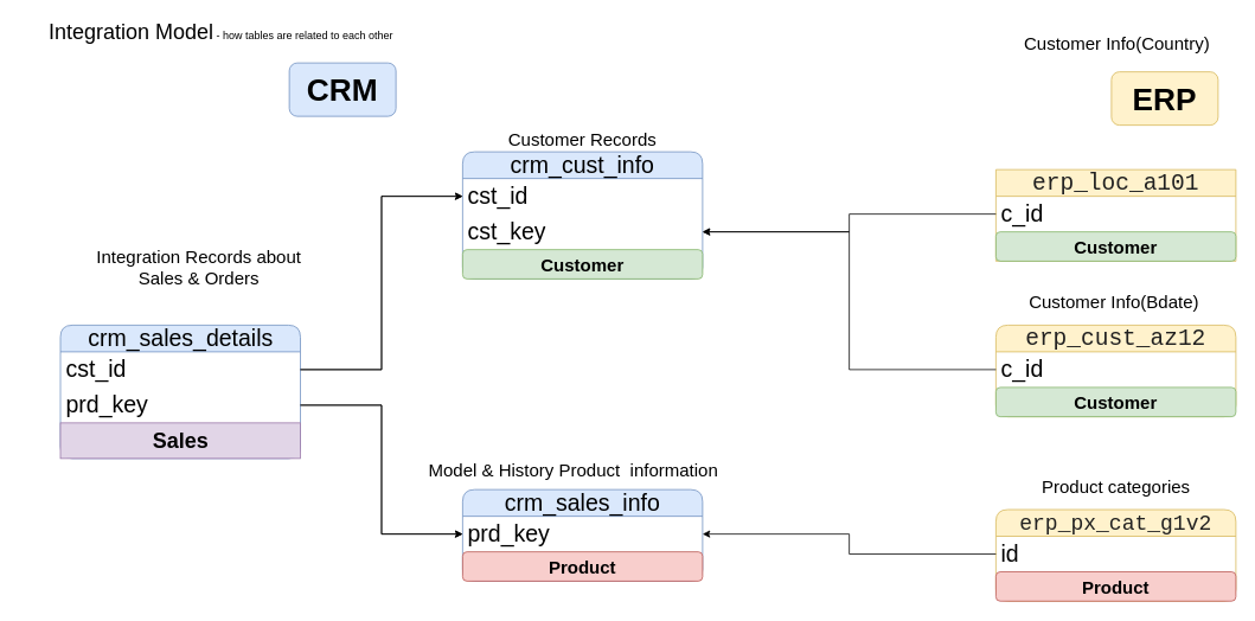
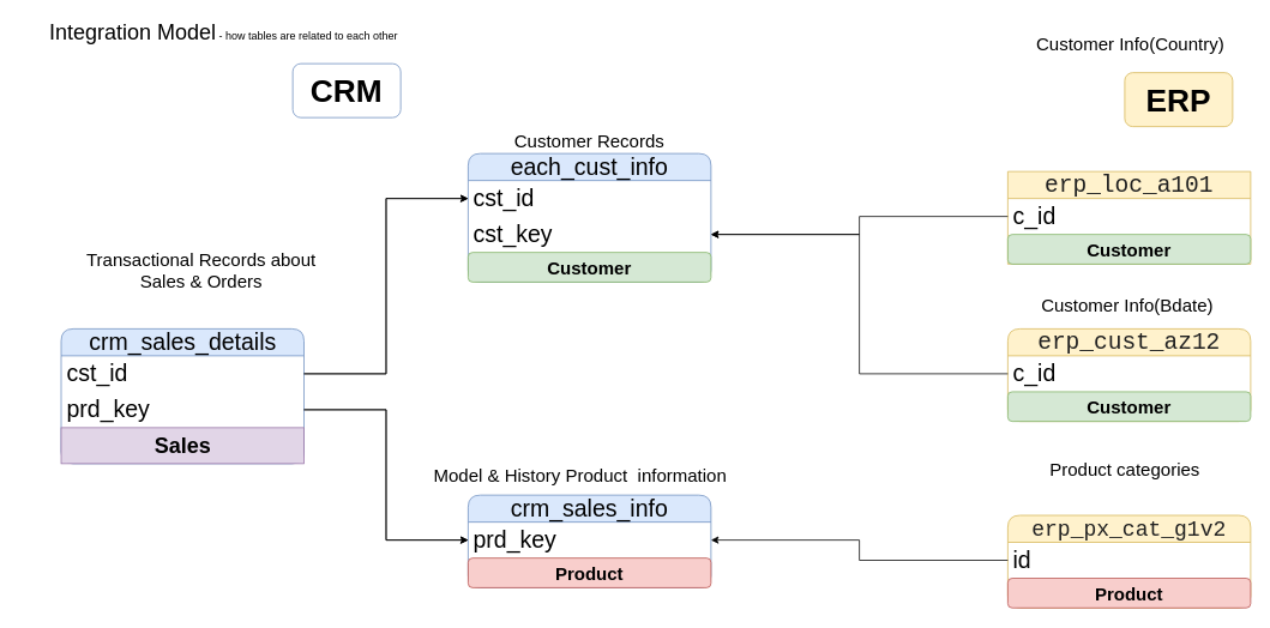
  <mxCell id="0" />
  <mxCell id="1" parent="0" />
  <mxCell id="2" value="&lt;font style=&quot;font-size: 24px;&quot;&gt;Integration Model&lt;/font&gt; - how tables are related to each other&amp;nbsp;" style="text;html=1;align=center;verticalAlign=middle;whiteSpace=wrap;rounded=0;" vertex="1" parent="1"><mxGeometry x="20" y="20" width="460" height="30" as="geometry" /></mxCell>
- <mxCell id="3" value="crm_cust_info" style="swimlane;fontStyle=0;childLayout=stackLayout;horizontal=1;startSize=30;horizontalStack=0;resizeParent=1;resizeParentMax=0;resizeLast=0;collapsible=1;marginBottom=0;whiteSpace=wrap;html=1;fillColor=#dae8fc;strokeColor=#6c8ebf;fontSize=26;rounded=1;" vertex="1" parent="1"><mxGeometry x="520" y="170" width="270" height="143" as="geometry" /></mxCell>
+ <mxCell id="3" value="each_cust_info" style="swimlane;fontStyle=0;childLayout=stackLayout;horizontal=1;startSize=30;horizontalStack=0;resizeParent=1;resizeParentMax=0;resizeLast=0;collapsible=1;marginBottom=0;whiteSpace=wrap;html=1;fillColor=#dae8fc;strokeColor=#6c8ebf;fontSize=26;rounded=1;" vertex="1" parent="1"><mxGeometry x="520" y="170" width="270" height="143" as="geometry" /></mxCell>
  <mxCell id="4" value="cst_id" style="text;strokeColor=none;fillColor=none;align=left;verticalAlign=middle;spacingLeft=4;spacingRight=4;overflow=hidden;points=[[0,0.5],[1,0.5]];portConstraint=eastwest;rotatable=0;whiteSpace=wrap;html=1;fontSize=26;rounded=1;" vertex="1" parent="3"><mxGeometry y="30" width="270" height="40" as="geometry" /></mxCell>
  <mxCell id="5" value="cst_key" style="text;strokeColor=none;fillColor=none;align=left;verticalAlign=middle;spacingLeft=4;spacingRight=4;overflow=hidden;points=[[0,0.5],[1,0.5]];portConstraint=eastwest;rotatable=0;whiteSpace=wrap;html=1;fontSize=26;rounded=1;" vertex="1" parent="3"><mxGeometry y="70" width="270" height="40" as="geometry" /></mxCell>
  <mxCell id="6" value="&lt;b&gt;&lt;font style=&quot;font-size: 20px;&quot;&gt;Customer&lt;/font&gt;&lt;/b&gt;" style="rounded=1;align=center;fillColor=#d5e8d4;strokeColor=#82b366;html=1;whiteSpace=wrap;fontSize=12" vertex="1" parent="3"><mxGeometry y="110" width="270" height="33" as="geometry" /></mxCell>
  <mxCell id="7" value="&lt;font style=&quot;font-size: 20px;&quot;&gt;Customer Records&lt;/font&gt;" style="text;html=1;align=center;verticalAlign=middle;whiteSpace=wrap;rounded=0;" vertex="1" parent="1"><mxGeometry x="540" y="140" width="230" height="30" as="geometry" /></mxCell>
  <mxCell id="8" value="crm_sales_info" style="swimlane;fontStyle=0;childLayout=stackLayout;horizontal=1;startSize=30;horizontalStack=0;resizeParent=1;resizeParentMax=0;resizeLast=0;collapsible=1;marginBottom=0;whiteSpace=wrap;html=1;fillColor=#dae8fc;strokeColor=#6c8ebf;fontSize=26;rounded=1;" vertex="1" parent="1"><mxGeometry x="520" y="550" width="270" height="103" as="geometry" /></mxCell>
  <mxCell id="9" value="prd_key" style="text;strokeColor=none;fillColor=none;align=left;verticalAlign=middle;spacingLeft=4;spacingRight=4;overflow=hidden;points=[[0,0.5],[1,0.5]];portConstraint=eastwest;rotatable=0;whiteSpace=wrap;html=1;fontSize=26;rounded=1;" vertex="1" parent="8"><mxGeometry y="30" width="270" height="40" as="geometry" /></mxCell>
  <mxCell id="10" value="&lt;b&gt;&lt;font style=&quot;font-size: 20px;&quot;&gt;Product&lt;/font&gt;&lt;/b&gt;" style="rounded=1;align=center;fillColor=#f8cecc;strokeColor=#b85450;html=1;whiteSpace=wrap;fontSize=12" vertex="1" parent="8"><mxGeometry y="70" width="270" height="33" as="geometry" /></mxCell>
  <mxCell id="11" value="crm_sales_details" style="swimlane;fontStyle=0;childLayout=stackLayout;horizontal=1;startSize=30;horizontalStack=0;resizeParent=1;resizeParentMax=0;resizeLast=0;collapsible=1;marginBottom=0;whiteSpace=wrap;html=1;fillColor=#dae8fc;strokeColor=#6c8ebf;fontSize=26;rounded=1;" vertex="1" parent="1"><mxGeometry x="67.5" y="365" width="270" height="150" as="geometry" /></mxCell>
  <mxCell id="12" value="cst_id" style="text;strokeColor=none;fillColor=none;align=left;verticalAlign=middle;spacingLeft=4;spacingRight=4;overflow=hidden;points=[[0,0.5],[1,0.5]];portConstraint=eastwest;rotatable=0;whiteSpace=wrap;html=1;fontSize=26;rounded=1;" vertex="1" parent="11"><mxGeometry y="30" width="270" height="40" as="geometry" /></mxCell>
  <mxCell id="13" value="prd_key" style="text;strokeColor=none;fillColor=none;align=left;verticalAlign=middle;spacingLeft=4;spacingRight=4;overflow=hidden;points=[[0,0.5],[1,0.5]];portConstraint=eastwest;rotatable=0;whiteSpace=wrap;html=1;fontSize=26;rounded=1;" vertex="1" parent="11"><mxGeometry y="70" width="270" height="40" as="geometry" /></mxCell>
  <mxCell id="14" value="&lt;font style=&quot;font-size: 24px;&quot;&gt;&lt;b style=&quot;&quot;&gt;Sales&lt;/b&gt;&lt;/font&gt;" style="text;html=1;strokeColor=#9673a6;fillColor=#e1d5e7;align=center;verticalAlign=middle;whiteSpace=wrap;overflow=hidden;" vertex="1" parent="11"><mxGeometry y="110" width="270" height="40" as="geometry" /></mxCell>
  <mxCell id="15" value="&lt;div style=&quot;text-align: center;&quot;&gt;&lt;span style=&quot;background-color: transparent; color: light-dark(rgb(0, 0, 0), rgb(255, 255, 255)); font-size: 20px;&quot;&gt;Model &amp;amp; History Product&amp;nbsp; information&lt;/span&gt;&lt;/div&gt;" style="text;whiteSpace=wrap;html=1;" vertex="1" parent="1"><mxGeometry x="480" y="510" width="400" height="50" as="geometry" /></mxCell>
- <mxCell id="16" value="&lt;div style=&quot;text-align: center;&quot;&gt;&lt;span style=&quot;background-color: transparent; color: light-dark(rgb(0, 0, 0), rgb(255, 255, 255)); font-size: 20px;&quot;&gt;Integration Records about Sales &amp;amp; Orders&lt;/span&gt;&lt;/div&gt;" style="text;whiteSpace=wrap;html=1;" vertex="1" parent="1"><mxGeometry x="80" y="270" width="285" height="80" as="geometry" /></mxCell>
+ <mxCell id="16" value="&lt;div style=&quot;text-align: center;&quot;&gt;&lt;span style=&quot;background-color: transparent; color: light-dark(rgb(0, 0, 0), rgb(255, 255, 255)); font-size: 20px;&quot;&gt;Transactional Records about Sales &amp;amp; Orders&lt;/span&gt;&lt;/div&gt;" style="text;whiteSpace=wrap;html=1;" vertex="1" parent="1"><mxGeometry x="80" y="270" width="285" height="80" as="geometry" /></mxCell>
  <mxCell id="17" value="&lt;div style=&quot;color: rgb(33, 33, 33); font-family: Menlo, Monaco, &amp;quot;Courier New&amp;quot;, monospace; line-height: 18px; white-space: pre;&quot;&gt;&lt;span&gt;&lt;font&gt;erp_cust_az12&lt;/font&gt;&lt;/span&gt;&lt;/div&gt;" style="swimlane;fontStyle=0;childLayout=stackLayout;horizontal=1;startSize=30;horizontalStack=0;resizeParent=1;resizeParentMax=0;resizeLast=0;collapsible=1;marginBottom=0;whiteSpace=wrap;html=1;fillColor=#fff2cc;strokeColor=#d6b656;fontSize=26;rounded=1;" vertex="1" parent="1"><mxGeometry x="1120" y="365" width="270" height="103" as="geometry" /></mxCell>
  <mxCell id="18" value="c_id" style="text;strokeColor=none;fillColor=none;align=left;verticalAlign=middle;spacingLeft=4;spacingRight=4;overflow=hidden;points=[[0,0.5],[1,0.5]];portConstraint=eastwest;rotatable=0;whiteSpace=wrap;html=1;fontSize=26;rounded=1;" vertex="1" parent="17"><mxGeometry y="30" width="270" height="40" as="geometry" /></mxCell>
  <mxCell id="19" value="&lt;b&gt;&lt;font style=&quot;font-size: 20px;&quot;&gt;Customer&lt;/font&gt;&lt;/b&gt;" style="rounded=1;align=center;fillColor=#d5e8d4;strokeColor=#82b366;html=1;whiteSpace=wrap;fontSize=12" vertex="1" parent="17"><mxGeometry y="70" width="270" height="33" as="geometry" /></mxCell>
  <mxCell id="20" value="&lt;div style=&quot;text-align: center;&quot;&gt;&lt;span style=&quot;background-color: transparent; color: light-dark(rgb(0, 0, 0), rgb(255, 255, 255)); font-size: 20px;&quot;&gt;&amp;nbsp;Customer Info(Bdate)&lt;/span&gt;&lt;/div&gt;&lt;div style=&quot;text-align: center;&quot;&gt;&lt;span style=&quot;background-color: transparent; color: light-dark(rgb(0, 0, 0), rgb(255, 255, 255)); font-size: 20px;&quot;&gt;&lt;br&gt;&lt;/span&gt;&lt;/div&gt;" style="text;whiteSpace=wrap;html=1;" vertex="1" parent="1"><mxGeometry x="1150" y="320" width="210" height="40" as="geometry" /></mxCell>
  <mxCell id="21" style="edgeStyle=orthogonalEdgeStyle;rounded=0;orthogonalLoop=1;jettySize=auto;html=1;exitX=0;exitY=0.5;exitDx=0;exitDy=0;" edge="1" parent="1" source="18" target="5"><mxGeometry relative="1" as="geometry" /></mxCell>
  <mxCell id="22" style="edgeStyle=orthogonalEdgeStyle;rounded=0;orthogonalLoop=1;jettySize=auto;html=1;entryX=0;entryY=0.5;entryDx=0;entryDy=0;" edge="1" parent="1" source="12" target="4"><mxGeometry relative="1" as="geometry" /></mxCell>
  <mxCell id="23" style="edgeStyle=orthogonalEdgeStyle;rounded=0;orthogonalLoop=1;jettySize=auto;html=1;entryX=0;entryY=0.5;entryDx=0;entryDy=0;" edge="1" parent="1" source="13" target="9"><mxGeometry relative="1" as="geometry" /></mxCell>
  <mxCell id="24" style="edgeStyle=orthogonalEdgeStyle;rounded=0;orthogonalLoop=1;jettySize=auto;html=1;" edge="1" parent="1" source="13" target="9"><mxGeometry relative="1" as="geometry" /></mxCell>
  <mxCell id="25" style="edgeStyle=orthogonalEdgeStyle;rounded=0;orthogonalLoop=1;jettySize=auto;html=1;" edge="1" parent="1" source="12" target="4"><mxGeometry relative="1" as="geometry" /></mxCell>
  <mxCell id="26" value="&lt;div style=&quot;color: rgb(33, 33, 33); font-family: Menlo, Monaco, &amp;quot;Courier New&amp;quot;, monospace; line-height: 18px; white-space: pre;&quot;&gt;&lt;span&gt;&lt;font&gt;erp_loc_a101&lt;/font&gt;&lt;/span&gt;&lt;/div&gt;" style="swimlane;fontStyle=0;childLayout=stackLayout;horizontal=1;startSize=30;horizontalStack=0;resizeParent=1;resizeParentMax=0;resizeLast=0;collapsible=1;marginBottom=0;whiteSpace=wrap;html=1;fillColor=#fff2cc;strokeColor=#d6b656;fontSize=26;rounded=1;arcSize=0;" vertex="1" parent="1"><mxGeometry x="1120" y="190" width="270" height="103" as="geometry" /></mxCell>
  <mxCell id="27" value="c_id" style="text;strokeColor=none;fillColor=none;align=left;verticalAlign=middle;spacingLeft=4;spacingRight=4;overflow=hidden;points=[[0,0.5],[1,0.5]];portConstraint=eastwest;rotatable=0;whiteSpace=wrap;html=1;fontSize=26;rounded=1;" vertex="1" parent="26"><mxGeometry y="30" width="270" height="40" as="geometry" /></mxCell>
  <mxCell id="28" value="&lt;b&gt;&lt;font style=&quot;font-size: 20px;&quot;&gt;Customer&lt;/font&gt;&lt;/b&gt;" style="rounded=1;align=center;fillColor=#d5e8d4;strokeColor=#82b366;html=1;whiteSpace=wrap;fontSize=12" vertex="1" parent="26"><mxGeometry y="70" width="270" height="33" as="geometry" /></mxCell>
  <mxCell id="29" value="&lt;div style=&quot;text-align: center;&quot;&gt;&lt;span style=&quot;font-size: 20px;&quot;&gt;Customer Info(Country)&lt;/span&gt;&lt;/div&gt;" style="text;whiteSpace=wrap;html=1;" vertex="1" parent="1"><mxGeometry x="1150" y="30" width="230" height="40" as="geometry" /></mxCell>
  <mxCell id="30" value="&lt;div style=&quot;color: rgb(33, 33, 33); font-family: Menlo, Monaco, &amp;quot;Courier New&amp;quot;, monospace; line-height: 18px; white-space: pre;&quot;&gt;&lt;div style=&quot;line-height: 18px;&quot;&gt;&lt;span&gt;&lt;font style=&quot;font-size: 24px;&quot;&gt;erp_px_cat_g1v2&lt;/font&gt;&lt;/span&gt;&lt;/div&gt;&lt;/div&gt;" style="swimlane;fontStyle=0;childLayout=stackLayout;horizontal=1;startSize=30;horizontalStack=0;resizeParent=1;resizeParentMax=0;resizeLast=0;collapsible=1;marginBottom=0;whiteSpace=wrap;html=1;fillColor=#fff2cc;strokeColor=#d6b656;fontSize=26;rounded=1;" vertex="1" parent="1"><mxGeometry x="1120" y="572.5" width="270" height="103" as="geometry" /></mxCell>
  <mxCell id="31" value="id" style="text;strokeColor=none;fillColor=none;align=left;verticalAlign=middle;spacingLeft=4;spacingRight=4;overflow=hidden;points=[[0,0.5],[1,0.5]];portConstraint=eastwest;rotatable=0;whiteSpace=wrap;html=1;fontSize=26;rounded=1;" vertex="1" parent="30"><mxGeometry y="30" width="270" height="40" as="geometry" /></mxCell>
  <mxCell id="32" value="&lt;b&gt;&lt;font style=&quot;font-size: 20px;&quot;&gt;Product&lt;/font&gt;&lt;/b&gt;" style="rounded=1;align=center;fillColor=#f8cecc;strokeColor=#b85450;html=1;whiteSpace=wrap;fontSize=12" vertex="1" parent="30"><mxGeometry y="70" width="270" height="33" as="geometry" /></mxCell>
- <mxCell id="33" value="&lt;div style=&quot;text-align: center;&quot;&gt;&lt;span style=&quot;font-size: 20px;&quot;&gt;Product categories&lt;/span&gt;&lt;/div&gt;" style="text;whiteSpace=wrap;html=1;" vertex="1" parent="1"><mxGeometry x="1170" y="527.5" width="210" height="40" as="geometry" /></mxCell>
+ <mxCell id="33" value="&lt;div style=&quot;text-align: center;&quot;&gt;&lt;span style=&quot;font-size: 20px;&quot;&gt;Product categories&lt;/span&gt;&lt;/div&gt;" style="text;whiteSpace=wrap;html=1;" vertex="1" parent="1"><mxGeometry x="1165" y="502.5" width="210" height="40" as="geometry" /></mxCell>
  <mxCell id="34" style="edgeStyle=orthogonalEdgeStyle;rounded=0;orthogonalLoop=1;jettySize=auto;html=1;exitX=0;exitY=0.5;exitDx=0;exitDy=0;" edge="1" parent="1" source="31" target="9"><mxGeometry relative="1" as="geometry" /></mxCell>
- <mxCell id="35" value="&lt;font style=&quot;font-size: 35px;&quot;&gt;&lt;b&gt;CRM&lt;/b&gt;&lt;/font&gt;" style="rounded=1;whiteSpace=wrap;html=1;fillColor=#dae8fc;strokeColor=#6c8ebf;" vertex="1" parent="1"><mxGeometry x="325" y="70" width="120" height="60" as="geometry" /></mxCell>
+ <mxCell id="35" value="&lt;font style=&quot;font-size: 35px;&quot;&gt;&lt;b&gt;CRM&lt;/b&gt;&lt;/font&gt;" style="rounded=1;whiteSpace=wrap;html=1;fillColor=#ffffff;strokeColor=#6c8ebf;" vertex="1" parent="1"><mxGeometry x="325" y="70" width="120" height="60" as="geometry" /></mxCell>
  <mxCell id="36" value="&lt;font style=&quot;font-size: 35px;&quot;&gt;&lt;b&gt;ERP&lt;/b&gt;&lt;/font&gt;" style="rounded=1;whiteSpace=wrap;html=1;fillColor=#fff2cc;strokeColor=#d6b656;" vertex="1" parent="1"><mxGeometry x="1250" y="80" width="120" height="60" as="geometry" /></mxCell>
  <mxCell id="37" style="edgeStyle=orthogonalEdgeStyle;rounded=0;orthogonalLoop=1;jettySize=auto;html=1;entryX=1;entryY=0.5;entryDx=0;entryDy=0;" edge="1" parent="1" source="27" target="5"><mxGeometry relative="1" as="geometry" /></mxCell>
